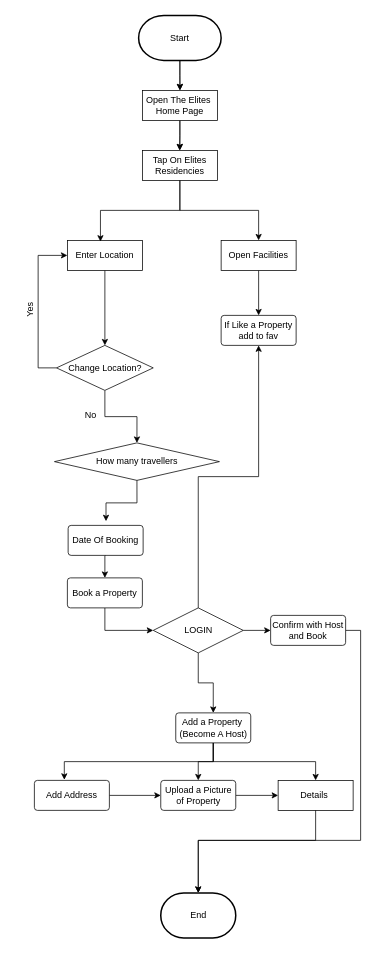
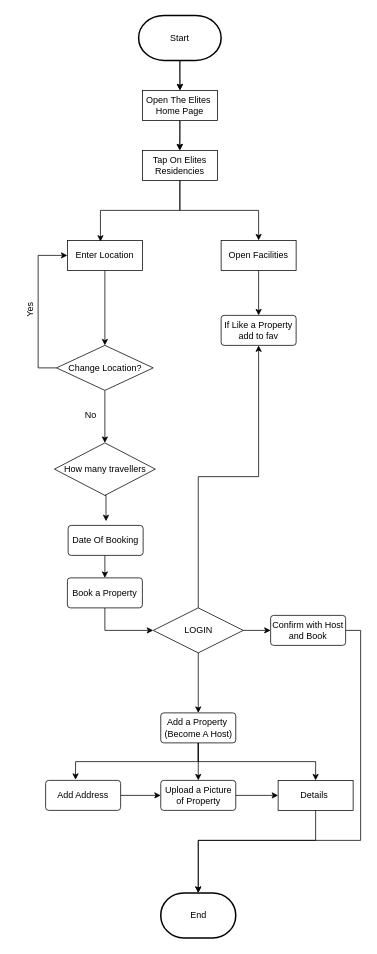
  <mxCell id="0" />
  <mxCell id="1" parent="0" />
  <mxCell id="2" style="edgeStyle=orthogonalEdgeStyle;rounded=0;orthogonalLoop=1;jettySize=auto;html=1;exitX=0.5;exitY=1;exitDx=0;exitDy=0;exitPerimeter=0;" edge="1" parent="1" source="4"><mxGeometry relative="1" as="geometry"><mxPoint x="239.176" y="120" as="targetPoint" /></mxGeometry></mxCell>
  <mxCell id="3" style="edgeStyle=orthogonalEdgeStyle;rounded=0;orthogonalLoop=1;jettySize=auto;html=1;exitX=0.5;exitY=1;exitDx=0;exitDy=0;exitPerimeter=0;entryX=0.5;entryY=0;entryDx=0;entryDy=0;" edge="1" parent="1" source="4" target="7"><mxGeometry relative="1" as="geometry" /></mxCell>
  <mxCell id="4" value="Start" style="strokeWidth=2;html=1;shape=mxgraph.flowchart.terminator;whiteSpace=wrap;" vertex="1" parent="1"><mxGeometry x="184" y="20" width="110" height="60" as="geometry" /></mxCell>
  <mxCell id="5" style="edgeStyle=orthogonalEdgeStyle;rounded=0;orthogonalLoop=1;jettySize=auto;html=1;exitX=0.5;exitY=1;exitDx=0;exitDy=0;" edge="1" parent="1" source="7"><mxGeometry relative="1" as="geometry"><mxPoint x="238.667" y="200" as="targetPoint" /></mxGeometry></mxCell>
  <mxCell id="6" style="edgeStyle=orthogonalEdgeStyle;rounded=0;orthogonalLoop=1;jettySize=auto;html=1;exitX=0.5;exitY=1;exitDx=0;exitDy=0;entryX=0.5;entryY=0;entryDx=0;entryDy=0;" edge="1" parent="1" source="7" target="9"><mxGeometry relative="1" as="geometry" /></mxCell>
  <mxCell id="7" value="Open The Elites&amp;nbsp;&lt;br&gt;Home Page" style="whiteSpace=wrap;html=1;align=center;" vertex="1" parent="1"><mxGeometry x="189" y="120" width="100" height="40" as="geometry" /></mxCell>
  <mxCell id="8" style="edgeStyle=orthogonalEdgeStyle;rounded=0;orthogonalLoop=1;jettySize=auto;html=1;exitX=0.5;exitY=1;exitDx=0;exitDy=0;entryX=0.5;entryY=0;entryDx=0;entryDy=0;" edge="1" parent="1" source="9" target="14"><mxGeometry relative="1" as="geometry" /></mxCell>
  <mxCell id="9" value="Tap On Elites Residencies" style="whiteSpace=wrap;html=1;align=center;" vertex="1" parent="1"><mxGeometry x="189" y="200" width="100" height="40" as="geometry" /></mxCell>
  <mxCell id="10" style="edgeStyle=orthogonalEdgeStyle;rounded=0;orthogonalLoop=1;jettySize=auto;html=1;exitX=0.5;exitY=1;exitDx=0;exitDy=0;entryX=0.5;entryY=0;entryDx=0;entryDy=0;" edge="1" parent="1" source="11" target="17"><mxGeometry relative="1" as="geometry" /></mxCell>
  <mxCell id="11" value="Enter Location" style="whiteSpace=wrap;html=1;align=center;" vertex="1" parent="1"><mxGeometry x="89" y="320" width="100" height="40" as="geometry" /></mxCell>
  <mxCell id="12" style="edgeStyle=orthogonalEdgeStyle;rounded=0;orthogonalLoop=1;jettySize=auto;html=1;exitX=0.5;exitY=1;exitDx=0;exitDy=0;entryX=0.441;entryY=0.042;entryDx=0;entryDy=0;entryPerimeter=0;" edge="1" parent="1" source="9" target="11"><mxGeometry relative="1" as="geometry" /></mxCell>
  <mxCell id="13" style="edgeStyle=orthogonalEdgeStyle;rounded=0;orthogonalLoop=1;jettySize=auto;html=1;exitX=0.5;exitY=1;exitDx=0;exitDy=0;entryX=0.5;entryY=0;entryDx=0;entryDy=0;" edge="1" parent="1" source="14" target="22"><mxGeometry relative="1" as="geometry" /></mxCell>
  <mxCell id="14" value="Open Facilities" style="whiteSpace=wrap;html=1;align=center;" vertex="1" parent="1"><mxGeometry x="294" y="320" width="100" height="40" as="geometry" /></mxCell>
  <mxCell id="15" style="edgeStyle=orthogonalEdgeStyle;rounded=0;orthogonalLoop=1;jettySize=auto;html=1;exitX=0;exitY=0.5;exitDx=0;exitDy=0;entryX=0;entryY=0.5;entryDx=0;entryDy=0;" edge="1" parent="1" source="17" target="11"><mxGeometry relative="1" as="geometry"><Array as="points"><mxPoint x="50" y="490" /><mxPoint x="50" y="340" /></Array></mxGeometry></mxCell>
  <mxCell id="16" style="edgeStyle=orthogonalEdgeStyle;rounded=0;orthogonalLoop=1;jettySize=auto;html=1;exitX=0.5;exitY=1;exitDx=0;exitDy=0;entryX=0.5;entryY=0;entryDx=0;entryDy=0;" edge="1" parent="1" source="17" target="19"><mxGeometry relative="1" as="geometry" /></mxCell>
  <mxCell id="17" value="Change Location?" style="shape=rhombus;perimeter=rhombusPerimeter;whiteSpace=wrap;html=1;align=center;" vertex="1" parent="1"><mxGeometry x="74.5" y="460" width="129" height="60" as="geometry" /></mxCell>
  <mxCell id="18" value="Yes" style="text;html=1;align=center;verticalAlign=middle;resizable=0;points=[];autosize=1;strokeColor=none;fillColor=none;rotation=-90;" vertex="1" parent="1"><mxGeometry x="20" y="398" width="40" height="30" as="geometry" /></mxCell>
- <mxCell id="19" value="How many travellers" style="shape=rhombus;perimeter=rhombusPerimeter;whiteSpace=wrap;html=1;align=center;" vertex="1" parent="1"><mxGeometry x="71.75" y="590" width="220" height="50" as="geometry" /></mxCell>
+ <mxCell id="19" value="How many travellers" style="shape=rhombus;perimeter=rhombusPerimeter;whiteSpace=wrap;html=1;align=center;" vertex="1" parent="1"><mxGeometry x="71.75" y="590" width="134.5" height="70" as="geometry" /></mxCell>
  <mxCell id="20" style="edgeStyle=orthogonalEdgeStyle;rounded=0;orthogonalLoop=1;jettySize=auto;html=1;exitX=0.5;exitY=1;exitDx=0;exitDy=0;entryX=0;entryY=0.5;entryDx=0;entryDy=0;" edge="1" parent="1" source="21" target="27"><mxGeometry relative="1" as="geometry" /></mxCell>
  <mxCell id="21" value="Book a Property" style="rounded=1;arcSize=10;whiteSpace=wrap;html=1;align=center;" vertex="1" parent="1"><mxGeometry x="89" y="770" width="100" height="40" as="geometry" /></mxCell>
  <mxCell id="22" value="If Like a Property&lt;br&gt;add to fav" style="rounded=1;arcSize=10;whiteSpace=wrap;html=1;align=center;" vertex="1" parent="1"><mxGeometry x="294" y="420" width="100" height="40" as="geometry" /></mxCell>
  <mxCell id="23" value="No" style="text;html=1;align=center;verticalAlign=middle;resizable=0;points=[];autosize=1;strokeColor=none;fillColor=none;" vertex="1" parent="1"><mxGeometry x="100" y="538" width="40" height="30" as="geometry" /></mxCell>
  <mxCell id="24" style="edgeStyle=orthogonalEdgeStyle;rounded=0;orthogonalLoop=1;jettySize=auto;html=1;exitX=0.5;exitY=1;exitDx=0;exitDy=0;entryX=0.5;entryY=0;entryDx=0;entryDy=0;" edge="1" parent="1" source="27" target="30"><mxGeometry relative="1" as="geometry" /></mxCell>
  <mxCell id="25" style="edgeStyle=orthogonalEdgeStyle;rounded=0;orthogonalLoop=1;jettySize=auto;html=1;exitX=0.5;exitY=0;exitDx=0;exitDy=0;entryX=0.5;entryY=1;entryDx=0;entryDy=0;" edge="1" parent="1" source="27" target="22"><mxGeometry relative="1" as="geometry" /></mxCell>
  <mxCell id="26" style="edgeStyle=orthogonalEdgeStyle;rounded=0;orthogonalLoop=1;jettySize=auto;html=1;exitX=1;exitY=0.5;exitDx=0;exitDy=0;entryX=0;entryY=0.5;entryDx=0;entryDy=0;" edge="1" parent="1" source="27" target="41"><mxGeometry relative="1" as="geometry" /></mxCell>
  <mxCell id="27" value="LOGIN" style="shape=rhombus;perimeter=rhombusPerimeter;whiteSpace=wrap;html=1;align=center;" vertex="1" parent="1"><mxGeometry x="203.5" y="810" width="120" height="60" as="geometry" /></mxCell>
  <mxCell id="28" style="edgeStyle=orthogonalEdgeStyle;rounded=0;orthogonalLoop=1;jettySize=auto;html=1;exitX=0.5;exitY=1;exitDx=0;exitDy=0;entryX=0.5;entryY=0;entryDx=0;entryDy=0;" edge="1" parent="1" source="30" target="37"><mxGeometry relative="1" as="geometry" /></mxCell>
  <mxCell id="29" style="edgeStyle=orthogonalEdgeStyle;rounded=0;orthogonalLoop=1;jettySize=auto;html=1;exitX=0.5;exitY=1;exitDx=0;exitDy=0;entryX=0.5;entryY=0;entryDx=0;entryDy=0;" edge="1" parent="1" source="30" target="38"><mxGeometry relative="1" as="geometry" /></mxCell>
- <mxCell id="30" value="Add a Property&amp;nbsp;&lt;br&gt;(Become A Host)" style="rounded=1;arcSize=10;whiteSpace=wrap;html=1;align=center;" vertex="1" parent="1"><mxGeometry x="233.5" y="950" width="100" height="40" as="geometry" /></mxCell>
+ <mxCell id="30" value="Add a Property&amp;nbsp;&lt;br&gt;(Become A Host)" style="rounded=1;arcSize=10;whiteSpace=wrap;html=1;align=center;" vertex="1" parent="1"><mxGeometry x="213.5" y="950" width="100" height="40" as="geometry" /></mxCell>
  <mxCell id="31" style="edgeStyle=orthogonalEdgeStyle;rounded=0;orthogonalLoop=1;jettySize=auto;html=1;exitX=0.5;exitY=1;exitDx=0;exitDy=0;entryX=0.5;entryY=0;entryDx=0;entryDy=0;" edge="1" parent="1" source="32" target="21"><mxGeometry relative="1" as="geometry" /></mxCell>
  <mxCell id="32" value="Date Of Booking" style="rounded=1;arcSize=10;whiteSpace=wrap;html=1;align=center;" vertex="1" parent="1"><mxGeometry x="90" y="700" width="100" height="40" as="geometry" /></mxCell>
  <mxCell id="33" style="edgeStyle=orthogonalEdgeStyle;rounded=0;orthogonalLoop=1;jettySize=auto;html=1;exitX=0.5;exitY=1;exitDx=0;exitDy=0;entryX=0.505;entryY=-0.139;entryDx=0;entryDy=0;entryPerimeter=0;" edge="1" parent="1" source="19" target="32"><mxGeometry relative="1" as="geometry" /></mxCell>
  <mxCell id="34" style="edgeStyle=orthogonalEdgeStyle;rounded=0;orthogonalLoop=1;jettySize=auto;html=1;exitX=1;exitY=0.5;exitDx=0;exitDy=0;entryX=0;entryY=0.5;entryDx=0;entryDy=0;" edge="1" parent="1" source="35" target="37"><mxGeometry relative="1" as="geometry" /></mxCell>
- <mxCell id="35" value="Add Address" style="rounded=1;arcSize=10;whiteSpace=wrap;html=1;align=center;" vertex="1" parent="1"><mxGeometry x="45" y="1040" width="100" height="40" as="geometry" /></mxCell>
+ <mxCell id="35" value="Add Address" style="rounded=1;arcSize=10;whiteSpace=wrap;html=1;align=center;" vertex="1" parent="1"><mxGeometry x="60" y="1040" width="100" height="40" as="geometry" /></mxCell>
  <mxCell id="36" style="edgeStyle=orthogonalEdgeStyle;rounded=0;orthogonalLoop=1;jettySize=auto;html=1;exitX=1;exitY=0.5;exitDx=0;exitDy=0;entryX=0;entryY=0.5;entryDx=0;entryDy=0;" edge="1" parent="1" source="37" target="38"><mxGeometry relative="1" as="geometry" /></mxCell>
  <mxCell id="37" value="Upload a Picture of Property" style="rounded=1;arcSize=10;whiteSpace=wrap;html=1;align=center;" vertex="1" parent="1"><mxGeometry x="213.5" y="1040" width="100" height="40" as="geometry" /></mxCell>
  <mxCell id="38" value="Details&amp;nbsp;" style="whiteSpace=wrap;html=1;align=center;" vertex="1" parent="1"><mxGeometry x="370" y="1040" width="100" height="40" as="geometry" /></mxCell>
  <mxCell id="39" style="edgeStyle=orthogonalEdgeStyle;rounded=0;orthogonalLoop=1;jettySize=auto;html=1;exitX=0.5;exitY=1;exitDx=0;exitDy=0;entryX=0.399;entryY=-0.021;entryDx=0;entryDy=0;entryPerimeter=0;" edge="1" parent="1" source="30" target="35"><mxGeometry relative="1" as="geometry" /></mxCell>
  <mxCell id="40" style="edgeStyle=orthogonalEdgeStyle;rounded=0;orthogonalLoop=1;jettySize=auto;html=1;exitX=1;exitY=0.5;exitDx=0;exitDy=0;entryX=0.5;entryY=0;entryDx=0;entryDy=0;entryPerimeter=0;" edge="1" parent="1" source="41" target="42"><mxGeometry relative="1" as="geometry"><mxPoint x="520" y="1150" as="targetPoint" /><Array as="points"><mxPoint x="480" y="840" /><mxPoint x="480" y="1120" /><mxPoint x="264" y="1120" /></Array></mxGeometry></mxCell>
  <mxCell id="41" value="Confirm with Host and Book" style="rounded=1;arcSize=10;whiteSpace=wrap;html=1;align=center;" vertex="1" parent="1"><mxGeometry x="360" y="820" width="100" height="40" as="geometry" /></mxCell>
  <mxCell id="42" value="End" style="strokeWidth=2;html=1;shape=mxgraph.flowchart.terminator;whiteSpace=wrap;" vertex="1" parent="1"><mxGeometry x="213.5" y="1190" width="100" height="60" as="geometry" /></mxCell>
  <mxCell id="43" style="edgeStyle=orthogonalEdgeStyle;rounded=0;orthogonalLoop=1;jettySize=auto;html=1;exitX=0.5;exitY=1;exitDx=0;exitDy=0;entryX=0.5;entryY=0;entryDx=0;entryDy=0;entryPerimeter=0;" edge="1" parent="1" source="38" target="42"><mxGeometry relative="1" as="geometry"><Array as="points"><mxPoint x="420" y="1120" /><mxPoint x="264" y="1120" /></Array></mxGeometry></mxCell>
